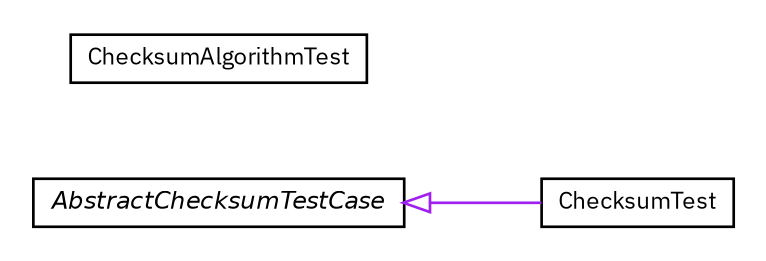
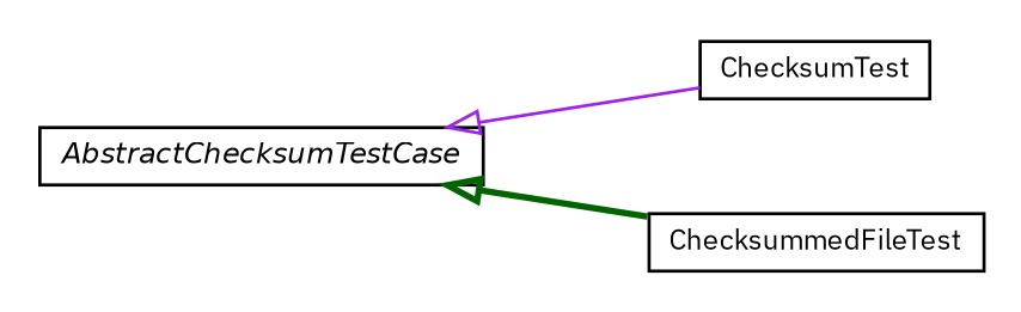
  digraph {
    rankdir=LR
    fontname="IBM Plex Sans"
    node [fontcolor=black fontname="IBM Plex Sans" fontsize=9.0 shape=plaintext]
    edge [arrowtail=empty dir=back fontname="IBM Plex Sans" fontsize=10 headport=p labelfontname=Helvetica labelfontsize=10 tailport=p]
    n1 [label=<<table border="0" cellborder="1" cellspacing="0" cellpadding="2" port="p" href="./ChecksumTest.html"> 		<tr><td><table border="0" cellspacing="0" cellpadding="1"> 			<tr><td> ChecksumTest </td></tr> 		</table></td></tr> 		</table>>]
-   n3 [label=<<table border="0" cellborder="1" cellspacing="0" cellpadding="2" port="p" href="./ChecksumAlgorithmTest.html"> 		<tr><td><table border="0" cellspacing="0" cellpadding="1"> 			<tr><td> ChecksumAlgorithmTest </td></tr> 		</table></td></tr> 		</table>>]
+   n2 [label=<<table border="0" cellborder="1" cellspacing="0" cellpadding="2" port="p" href="./ChecksummedFileTest.html"> 		<tr><td><table border="0" cellspacing="0" cellpadding="1"> 			<tr><td> ChecksummedFileTest </td></tr> 		</table></td></tr> 		</table>>]
    n4 [label=<<table border="0" cellborder="1" cellspacing="0" cellpadding="2" port="p" href="./AbstractChecksumTestCase.html"> 		<tr><td><table border="0" cellspacing="0" cellpadding="1"> 			<tr><td><font face="Helvetica-Oblique"> AbstractChecksumTestCase </font></td></tr> 		</table></td></tr> 		</table>>]
    n4 -> n1 [color=purple style=solid]
+   n4 -> n2 [color=darkgreen style=bold]
  }
